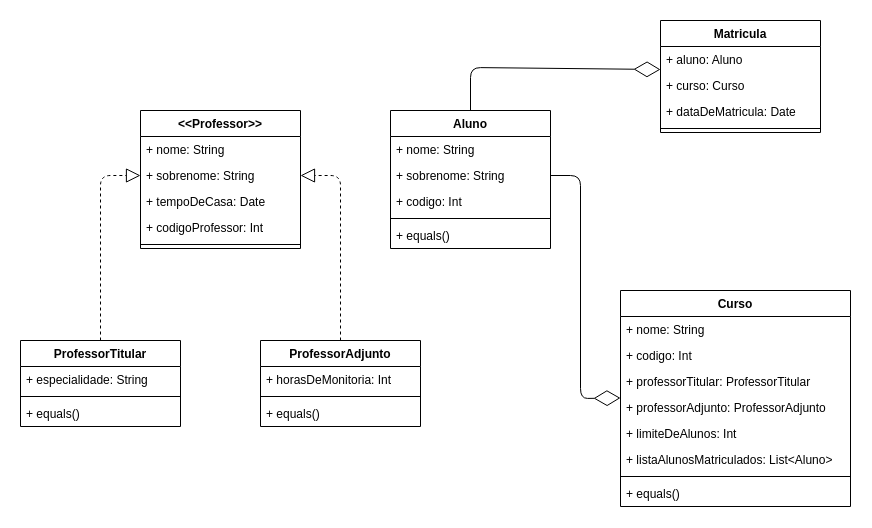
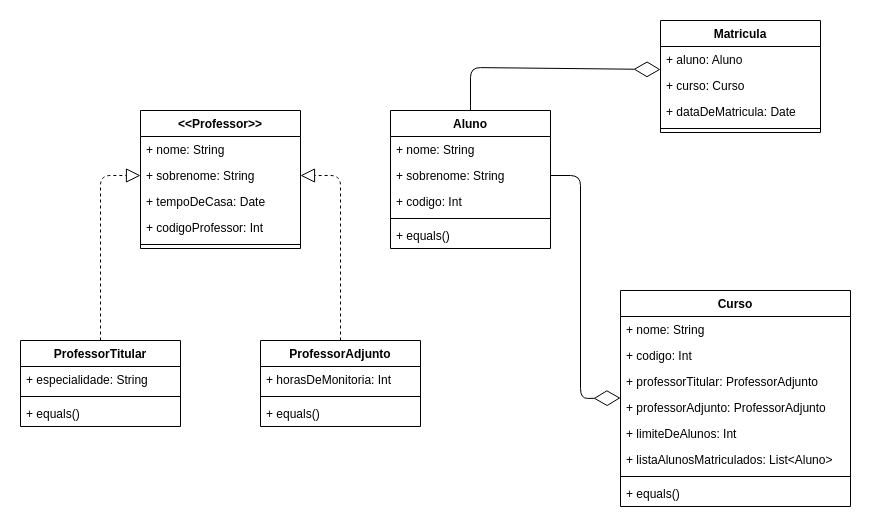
  <mxCell id="0" />
  <mxCell id="1" parent="0" />
  <mxCell id="2" value="Aluno" style="swimlane;fontStyle=1;align=center;verticalAlign=top;childLayout=stackLayout;horizontal=1;startSize=26;horizontalStack=0;resizeParent=1;resizeParentMax=0;resizeLast=0;collapsible=1;marginBottom=0;" parent="1" vertex="1"><mxGeometry x="390" y="110" width="160" height="138" as="geometry" /></mxCell>
  <mxCell id="3" value="+ nome: String" style="text;strokeColor=none;fillColor=none;align=left;verticalAlign=top;spacingLeft=4;spacingRight=4;overflow=hidden;rotatable=0;points=[[0,0.5],[1,0.5]];portConstraint=eastwest;" parent="2" vertex="1"><mxGeometry y="26" width="160" height="26" as="geometry" /></mxCell>
  <mxCell id="4" value="+ sobrenome: String" style="text;strokeColor=none;fillColor=none;align=left;verticalAlign=top;spacingLeft=4;spacingRight=4;overflow=hidden;rotatable=0;points=[[0,0.5],[1,0.5]];portConstraint=eastwest;" parent="2" vertex="1"><mxGeometry y="52" width="160" height="26" as="geometry" /></mxCell>
  <mxCell id="5" value="+ codigo: Int" style="text;strokeColor=none;fillColor=none;align=left;verticalAlign=top;spacingLeft=4;spacingRight=4;overflow=hidden;rotatable=0;points=[[0,0.5],[1,0.5]];portConstraint=eastwest;" parent="2" vertex="1"><mxGeometry y="78" width="160" height="26" as="geometry" /></mxCell>
  <mxCell id="6" value="" style="line;strokeWidth=1;fillColor=none;align=left;verticalAlign=middle;spacingTop=-1;spacingLeft=3;spacingRight=3;rotatable=0;labelPosition=right;points=[];portConstraint=eastwest;" parent="2" vertex="1"><mxGeometry y="104" width="160" height="8" as="geometry" /></mxCell>
  <mxCell id="7" value="+ equals()" style="text;strokeColor=none;fillColor=none;align=left;verticalAlign=top;spacingLeft=4;spacingRight=4;overflow=hidden;rotatable=0;points=[[0,0.5],[1,0.5]];portConstraint=eastwest;" parent="2" vertex="1"><mxGeometry y="112" width="160" height="26" as="geometry" /></mxCell>
  <mxCell id="8" value="ProfessorAdjunto" style="swimlane;fontStyle=1;align=center;verticalAlign=top;childLayout=stackLayout;horizontal=1;startSize=26;horizontalStack=0;resizeParent=1;resizeParentMax=0;resizeLast=0;collapsible=1;marginBottom=0;" vertex="1" parent="1"><mxGeometry x="260" y="340" width="160" height="86" as="geometry" /></mxCell>
  <mxCell id="9" value="+ horasDeMonitoria: Int" style="text;strokeColor=none;fillColor=none;align=left;verticalAlign=top;spacingLeft=4;spacingRight=4;overflow=hidden;rotatable=0;points=[[0,0.5],[1,0.5]];portConstraint=eastwest;" vertex="1" parent="8"><mxGeometry y="26" width="160" height="26" as="geometry" /></mxCell>
  <mxCell id="10" value="" style="line;strokeWidth=1;fillColor=none;align=left;verticalAlign=middle;spacingTop=-1;spacingLeft=3;spacingRight=3;rotatable=0;labelPosition=right;points=[];portConstraint=eastwest;" vertex="1" parent="8"><mxGeometry y="52" width="160" height="8" as="geometry" /></mxCell>
  <mxCell id="11" value="+ equals()" style="text;strokeColor=none;fillColor=none;align=left;verticalAlign=top;spacingLeft=4;spacingRight=4;overflow=hidden;rotatable=0;points=[[0,0.5],[1,0.5]];portConstraint=eastwest;" vertex="1" parent="8"><mxGeometry y="60" width="160" height="26" as="geometry" /></mxCell>
  <mxCell id="12" value="ProfessorTitular" style="swimlane;fontStyle=1;align=center;verticalAlign=top;childLayout=stackLayout;horizontal=1;startSize=26;horizontalStack=0;resizeParent=1;resizeParentMax=0;resizeLast=0;collapsible=1;marginBottom=0;" vertex="1" parent="1"><mxGeometry x="20" y="340" width="160" height="86" as="geometry" /></mxCell>
  <mxCell id="13" value="+ especialidade: String" style="text;strokeColor=none;fillColor=none;align=left;verticalAlign=top;spacingLeft=4;spacingRight=4;overflow=hidden;rotatable=0;points=[[0,0.5],[1,0.5]];portConstraint=eastwest;" vertex="1" parent="12"><mxGeometry y="26" width="160" height="26" as="geometry" /></mxCell>
  <mxCell id="14" value="" style="line;strokeWidth=1;fillColor=none;align=left;verticalAlign=middle;spacingTop=-1;spacingLeft=3;spacingRight=3;rotatable=0;labelPosition=right;points=[];portConstraint=eastwest;" vertex="1" parent="12"><mxGeometry y="52" width="160" height="8" as="geometry" /></mxCell>
  <mxCell id="15" value="+ equals()" style="text;strokeColor=none;fillColor=none;align=left;verticalAlign=top;spacingLeft=4;spacingRight=4;overflow=hidden;rotatable=0;points=[[0,0.5],[1,0.5]];portConstraint=eastwest;" vertex="1" parent="12"><mxGeometry y="60" width="160" height="26" as="geometry" /></mxCell>
  <mxCell id="16" value="&lt;&lt;Professor&gt;&gt;" style="swimlane;fontStyle=1;align=center;verticalAlign=top;childLayout=stackLayout;horizontal=1;startSize=26;horizontalStack=0;resizeParent=1;resizeParentMax=0;resizeLast=0;collapsible=1;marginBottom=0;" vertex="1" parent="1"><mxGeometry x="140" y="110" width="160" height="138" as="geometry" /></mxCell>
  <mxCell id="17" value="+ nome: String" style="text;strokeColor=none;fillColor=none;align=left;verticalAlign=top;spacingLeft=4;spacingRight=4;overflow=hidden;rotatable=0;points=[[0,0.5],[1,0.5]];portConstraint=eastwest;" vertex="1" parent="16"><mxGeometry y="26" width="160" height="26" as="geometry" /></mxCell>
  <mxCell id="18" value="+ sobrenome: String" style="text;strokeColor=none;fillColor=none;align=left;verticalAlign=top;spacingLeft=4;spacingRight=4;overflow=hidden;rotatable=0;points=[[0,0.5],[1,0.5]];portConstraint=eastwest;" vertex="1" parent="16"><mxGeometry y="52" width="160" height="26" as="geometry" /></mxCell>
  <mxCell id="19" value="+ tempoDeCasa: Date" style="text;strokeColor=none;fillColor=none;align=left;verticalAlign=top;spacingLeft=4;spacingRight=4;overflow=hidden;rotatable=0;points=[[0,0.5],[1,0.5]];portConstraint=eastwest;" vertex="1" parent="16"><mxGeometry y="78" width="160" height="26" as="geometry" /></mxCell>
  <mxCell id="20" value="+ codigoProfessor: Int" style="text;strokeColor=none;fillColor=none;align=left;verticalAlign=top;spacingLeft=4;spacingRight=4;overflow=hidden;rotatable=0;points=[[0,0.5],[1,0.5]];portConstraint=eastwest;" vertex="1" parent="16"><mxGeometry y="104" width="160" height="26" as="geometry" /></mxCell>
  <mxCell id="21" value="" style="line;strokeWidth=1;fillColor=none;align=left;verticalAlign=middle;spacingTop=-1;spacingLeft=3;spacingRight=3;rotatable=0;labelPosition=right;points=[];portConstraint=eastwest;" vertex="1" parent="16"><mxGeometry y="130" width="160" height="8" as="geometry" /></mxCell>
  <mxCell id="22" value="" style="endArrow=block;dashed=1;endFill=0;endSize=12;html=1;exitX=0.5;exitY=0;exitDx=0;exitDy=0;entryX=1;entryY=0.5;entryDx=0;entryDy=0;" edge="1" parent="1" source="8" target="18"><mxGeometry width="160" relative="1" as="geometry"><mxPoint x="170" y="230" as="sourcePoint" /><mxPoint x="330" y="230" as="targetPoint" /><Array as="points"><mxPoint x="340" y="175" /></Array></mxGeometry></mxCell>
  <mxCell id="23" value="" style="endArrow=block;dashed=1;endFill=0;endSize=12;html=1;exitX=0.5;exitY=0;exitDx=0;exitDy=0;entryX=0;entryY=0.5;entryDx=0;entryDy=0;" edge="1" parent="1" source="12" target="18"><mxGeometry width="160" relative="1" as="geometry"><mxPoint x="170" y="230" as="sourcePoint" /><mxPoint x="330" y="230" as="targetPoint" /><Array as="points"><mxPoint y="175" x="100" /></Array></mxGeometry></mxCell>
  <mxCell id="24" value="Curso" style="swimlane;fontStyle=1;align=center;verticalAlign=top;childLayout=stackLayout;horizontal=1;startSize=26;horizontalStack=0;resizeParent=1;resizeParentMax=0;resizeLast=0;collapsible=1;marginBottom=0;" vertex="1" parent="1"><mxGeometry x="620" y="290" width="230" height="216" as="geometry" /></mxCell>
  <mxCell id="25" value="+ nome: String" style="text;strokeColor=none;fillColor=none;align=left;verticalAlign=top;spacingLeft=4;spacingRight=4;overflow=hidden;rotatable=0;points=[[0,0.5],[1,0.5]];portConstraint=eastwest;" vertex="1" parent="24"><mxGeometry y="26" width="230" height="26" as="geometry" /></mxCell>
  <mxCell id="26" value="+ codigo: Int" style="text;strokeColor=none;fillColor=none;align=left;verticalAlign=top;spacingLeft=4;spacingRight=4;overflow=hidden;rotatable=0;points=[[0,0.5],[1,0.5]];portConstraint=eastwest;" vertex="1" parent="24"><mxGeometry y="52" width="230" height="26" as="geometry" /></mxCell>
- <mxCell id="27" value="+ professorTitular: ProfessorTitular" style="text;strokeColor=none;fillColor=none;align=left;verticalAlign=top;spacingLeft=4;spacingRight=4;overflow=hidden;rotatable=0;points=[[0,0.5],[1,0.5]];portConstraint=eastwest;" vertex="1" parent="24"><mxGeometry y="78" width="230" height="26" as="geometry" /></mxCell>
+ <mxCell id="27" value="+ professorTitular: ProfessorAdjunto" style="text;strokeColor=none;fillColor=none;align=left;verticalAlign=top;spacingLeft=4;spacingRight=4;overflow=hidden;rotatable=0;points=[[0,0.5],[1,0.5]];portConstraint=eastwest;" vertex="1" parent="24"><mxGeometry y="78" width="230" height="26" as="geometry" /></mxCell>
  <mxCell id="28" value="+ professorAdjunto: ProfessorAdjunto" style="text;strokeColor=none;fillColor=none;align=left;verticalAlign=top;spacingLeft=4;spacingRight=4;overflow=hidden;rotatable=0;points=[[0,0.5],[1,0.5]];portConstraint=eastwest;" vertex="1" parent="24"><mxGeometry y="104" width="230" height="26" as="geometry" /></mxCell>
  <mxCell id="29" value="+ limiteDeAlunos: Int" style="text;strokeColor=none;fillColor=none;align=left;verticalAlign=top;spacingLeft=4;spacingRight=4;overflow=hidden;rotatable=0;points=[[0,0.5],[1,0.5]];portConstraint=eastwest;" vertex="1" parent="24"><mxGeometry y="130" width="230" height="26" as="geometry" /></mxCell>
  <mxCell id="30" value="+ listaAlunosMatriculados: List&lt;Aluno&gt;" style="text;strokeColor=none;fillColor=none;align=left;verticalAlign=top;spacingLeft=4;spacingRight=4;overflow=hidden;rotatable=0;points=[[0,0.5],[1,0.5]];portConstraint=eastwest;" vertex="1" parent="24"><mxGeometry y="156" width="230" height="26" as="geometry" /></mxCell>
  <mxCell id="31" value="" style="line;strokeWidth=1;fillColor=none;align=left;verticalAlign=middle;spacingTop=-1;spacingLeft=3;spacingRight=3;rotatable=0;labelPosition=right;points=[];portConstraint=eastwest;" vertex="1" parent="24"><mxGeometry y="182" width="230" height="8" as="geometry" /></mxCell>
  <mxCell id="32" value="+ equals()" style="text;strokeColor=none;fillColor=none;align=left;verticalAlign=top;spacingLeft=4;spacingRight=4;overflow=hidden;rotatable=0;points=[[0,0.5],[1,0.5]];portConstraint=eastwest;" vertex="1" parent="24"><mxGeometry y="190" width="230" height="26" as="geometry" /></mxCell>
  <mxCell id="33" value="" style="endArrow=diamondThin;endFill=0;endSize=24;html=1;exitX=1;exitY=0.5;exitDx=0;exitDy=0;" edge="1" parent="1" source="4"><mxGeometry width="160" relative="1" as="geometry"><mxPoint x="460" y="397.5" as="sourcePoint" /><mxPoint x="620" y="397.5" as="targetPoint" /><Array as="points"><mxPoint x="580" y="175" /><mxPoint x="580" y="398" /></Array></mxGeometry></mxCell>
  <mxCell id="34" value="Matricula" style="swimlane;fontStyle=1;align=center;verticalAlign=top;childLayout=stackLayout;horizontal=1;startSize=26;horizontalStack=0;resizeParent=1;resizeParentMax=0;resizeLast=0;collapsible=1;marginBottom=0;" vertex="1" parent="1"><mxGeometry x="660" y="20" width="160" height="112" as="geometry" /></mxCell>
  <mxCell id="35" value="+ aluno: Aluno" style="text;strokeColor=none;fillColor=none;align=left;verticalAlign=top;spacingLeft=4;spacingRight=4;overflow=hidden;rotatable=0;points=[[0,0.5],[1,0.5]];portConstraint=eastwest;" vertex="1" parent="34"><mxGeometry y="26" width="160" height="26" as="geometry" /></mxCell>
  <mxCell id="36" value="+ curso: Curso" style="text;strokeColor=none;fillColor=none;align=left;verticalAlign=top;spacingLeft=4;spacingRight=4;overflow=hidden;rotatable=0;points=[[0,0.5],[1,0.5]];portConstraint=eastwest;" vertex="1" parent="34"><mxGeometry y="52" width="160" height="26" as="geometry" /></mxCell>
  <mxCell id="37" value="+ dataDeMatricula: Date" style="text;strokeColor=none;fillColor=none;align=left;verticalAlign=top;spacingLeft=4;spacingRight=4;overflow=hidden;rotatable=0;points=[[0,0.5],[1,0.5]];portConstraint=eastwest;" vertex="1" parent="34"><mxGeometry y="78" width="160" height="26" as="geometry" /></mxCell>
  <mxCell id="38" value="" style="line;strokeWidth=1;fillColor=none;align=left;verticalAlign=middle;spacingTop=-1;spacingLeft=3;spacingRight=3;rotatable=0;labelPosition=right;points=[];portConstraint=eastwest;" vertex="1" parent="34"><mxGeometry y="104" width="160" height="8" as="geometry" /></mxCell>
  <mxCell id="39" value="" style="endArrow=diamondThin;endFill=0;endSize=24;html=1;exitX=0.5;exitY=0;exitDx=0;exitDy=0;" edge="1" parent="1" source="2"><mxGeometry width="160" relative="1" as="geometry"><mxPoint x="470" y="70" as="sourcePoint" /><mxPoint x="660" y="69" as="targetPoint" /><Array as="points"><mxPoint x="470" y="67" /></Array></mxGeometry></mxCell>
